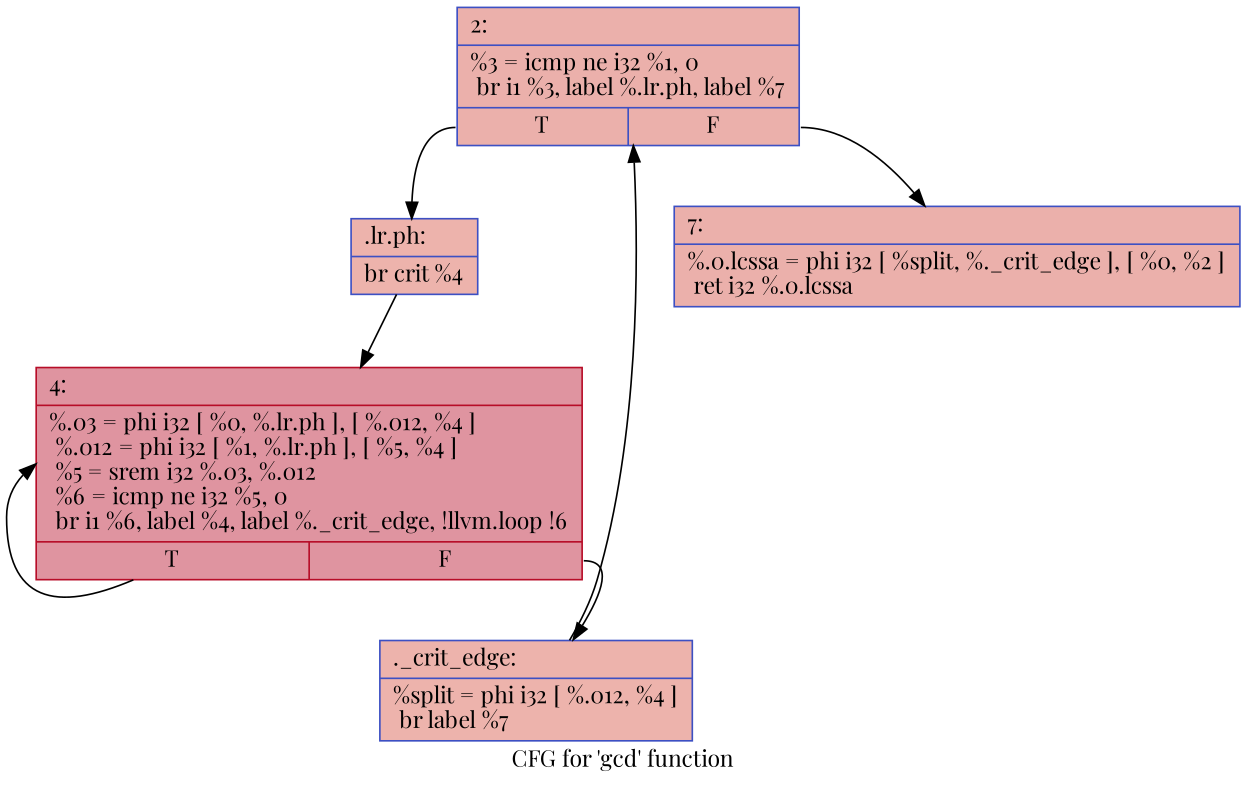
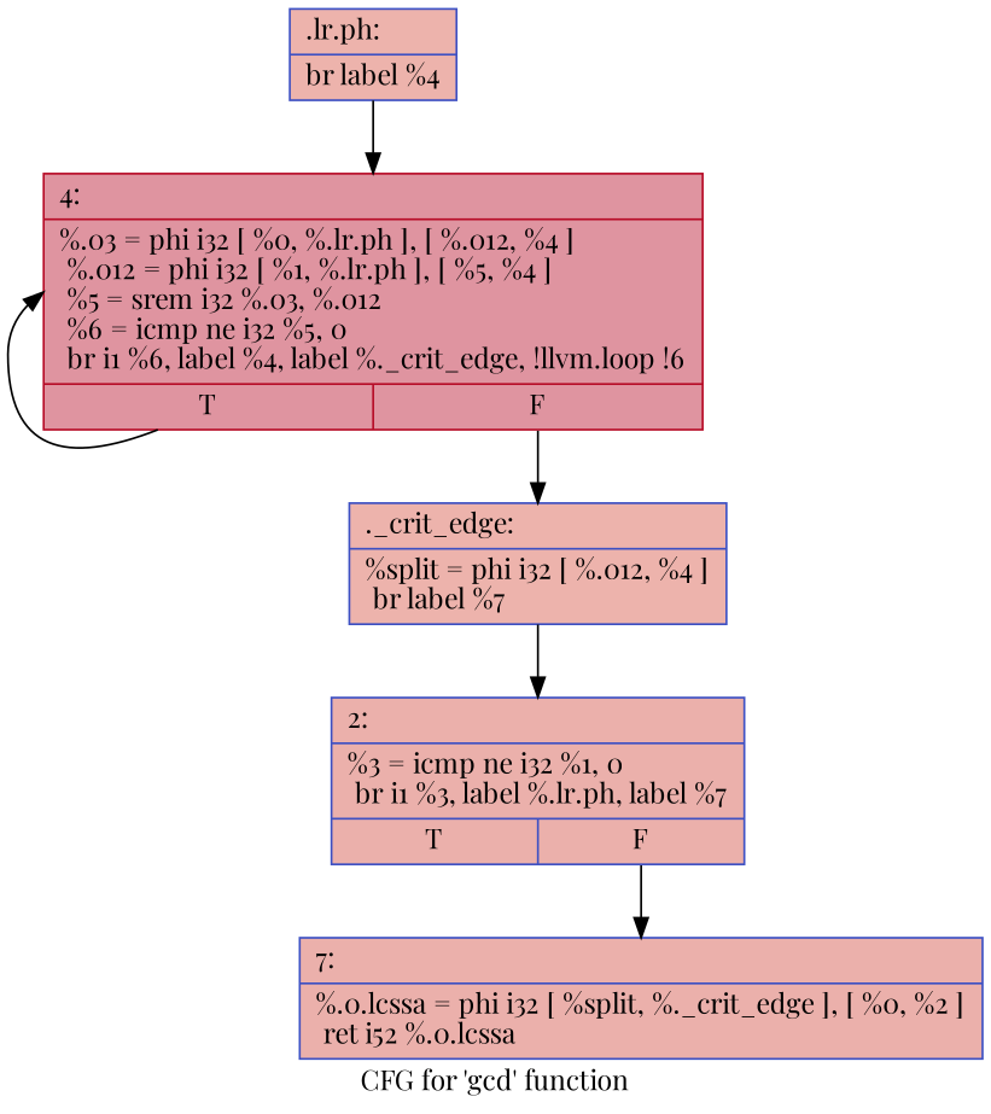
  digraph {
    fontname="Playfair Display"
    label="CFG for 'gcd' function"
    node [color="#3d50c3ff" fillcolor="#d24b4070" fontname="Playfair Display" shape=record style=filled]
    edge [fontname="Playfair Display"]
    n1 [label="{2:\l|  %3 = icmp ne i32 %1, 0\l  br i1 %3, label %.lr.ph, label %7\l|{<s0>T|<s1>F}}"]
-   n2 [fillcolor="#d6524470" label="{.lr.ph:\l|  br crit %4\l}"]
-   n3 [label="{7:\l|  %.0.lcssa = phi i32 [ %split, %._crit_edge ], [ %0, %2 ]\l  ret i32 %.0.lcssa\l}"]
+   n2 [fillcolor="#d6524470" label="{.lr.ph:\l|  br label %4\l}"]
+   n3 [label="{7:\l|  %.0.lcssa = phi i32 [ %split, %._crit_edge ], [ %0, %2 ]\l  ret i52 %.0.lcssa\l}"]
    n4 [color="#b70d28ff" fillcolor="#b70d2870" label="{4:\l|  %.03 = phi i32 [ %0, %.lr.ph ], [ %.012, %4 ]\l  %.012 = phi i32 [ %1, %.lr.ph ], [ %5, %4 ]\l  %5 = srem i32 %.03, %.012\l  %6 = icmp ne i32 %5, 0\l  br i1 %6, label %4, label %._crit_edge, !llvm.loop !6\l|{<s0>T|<s1>F}}"]
    n5 [fillcolor="#d6524470" label="{._crit_edge:\l|  %split = phi i32 [ %.012, %4 ]\l  br label %7\l}"]
-   n1 -> n2 [tailport=s0]
    n1 -> n3 [tailport=s1]
    n2 -> n4
    n4 -> n4 [tailport=s0]
    n4 -> n5 [tailport=s1]
    n5 -> n1
  }
